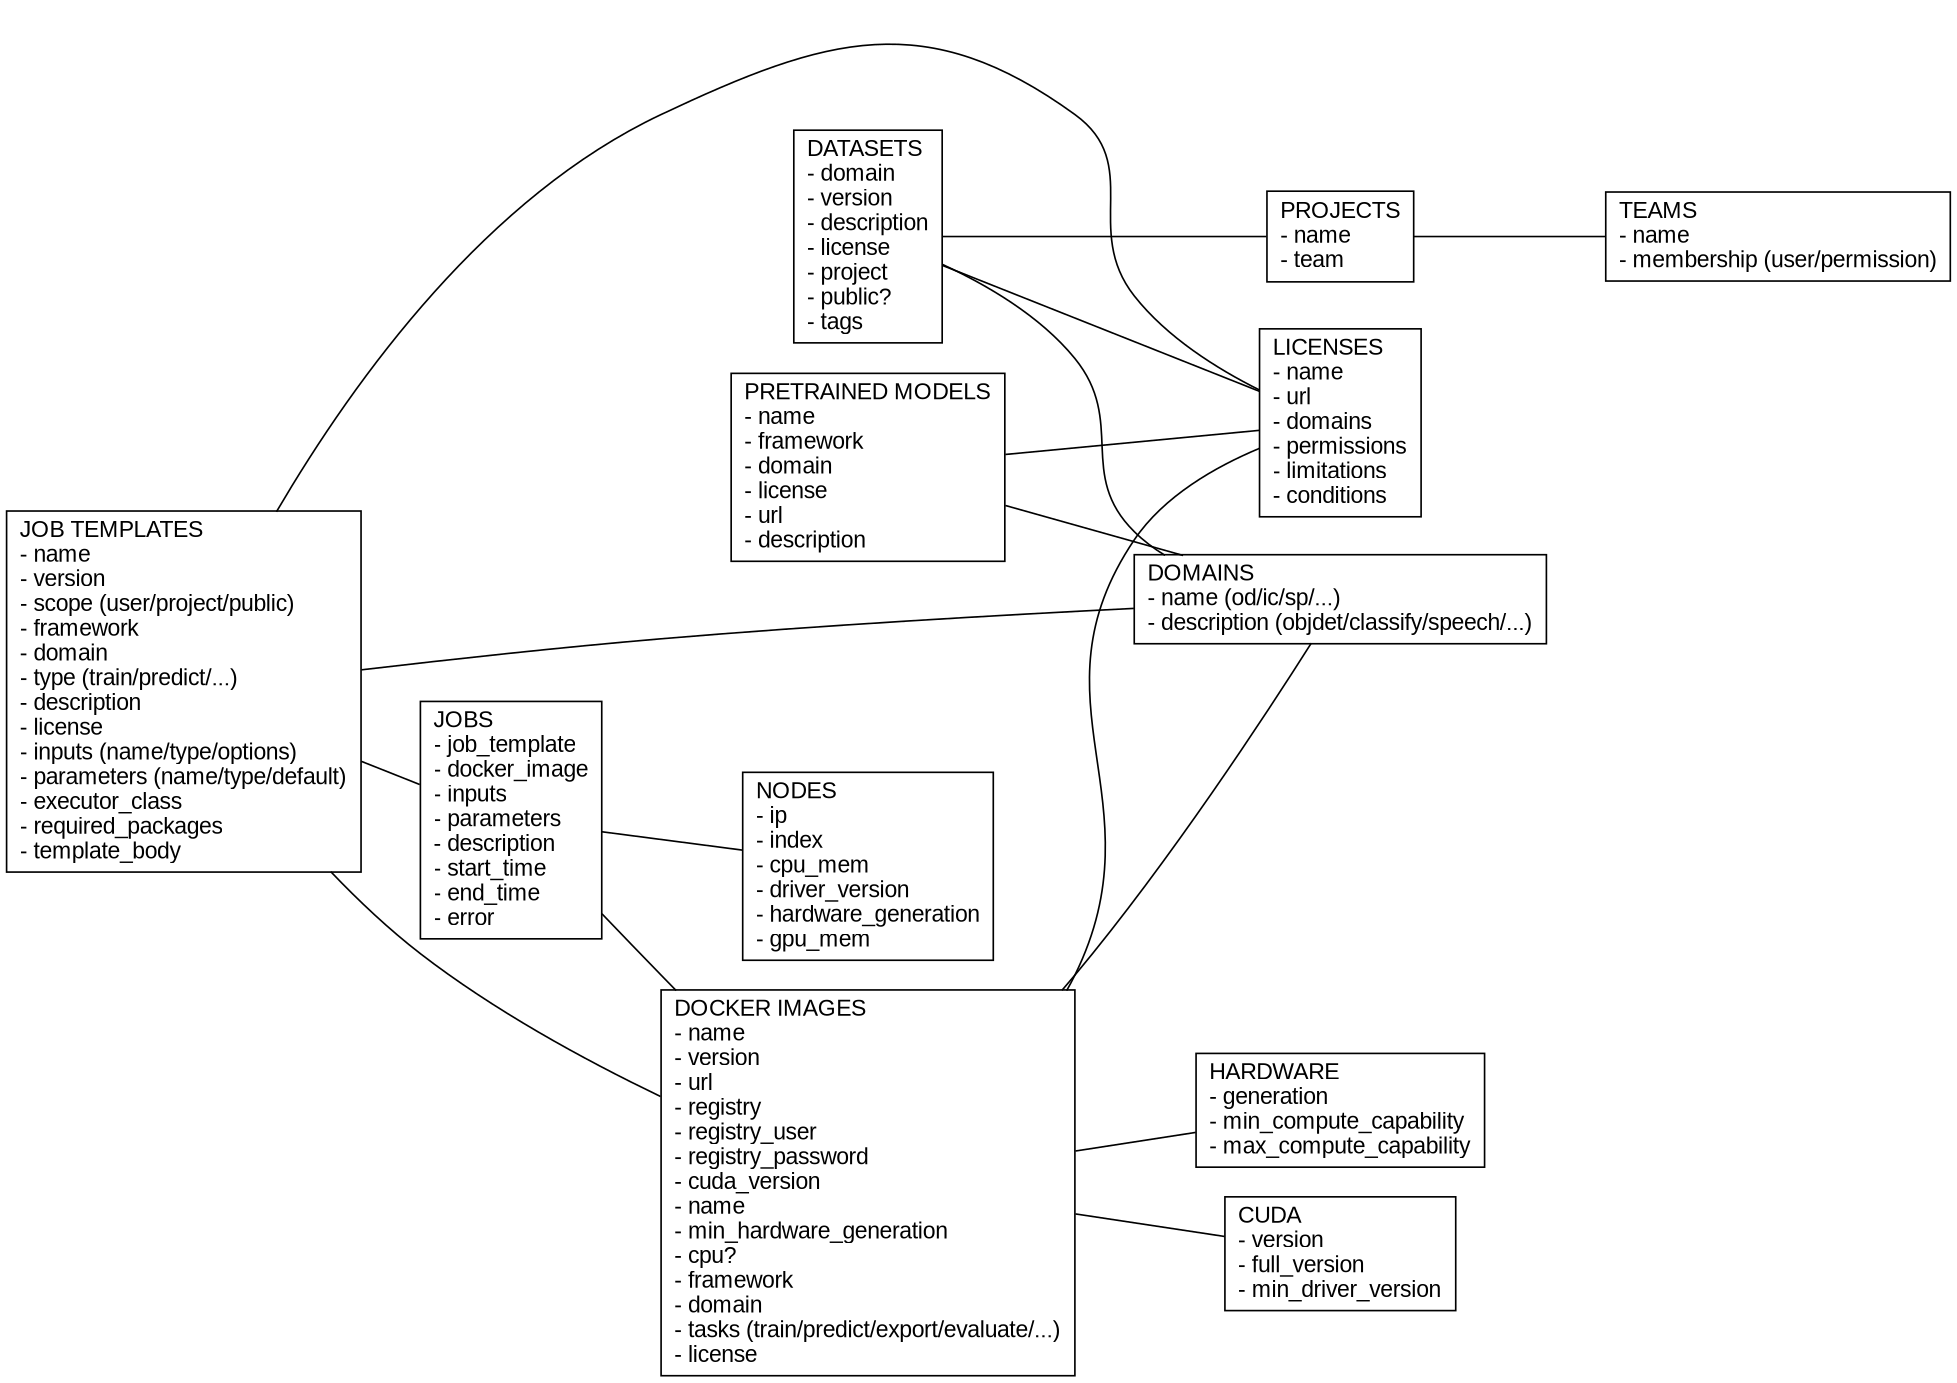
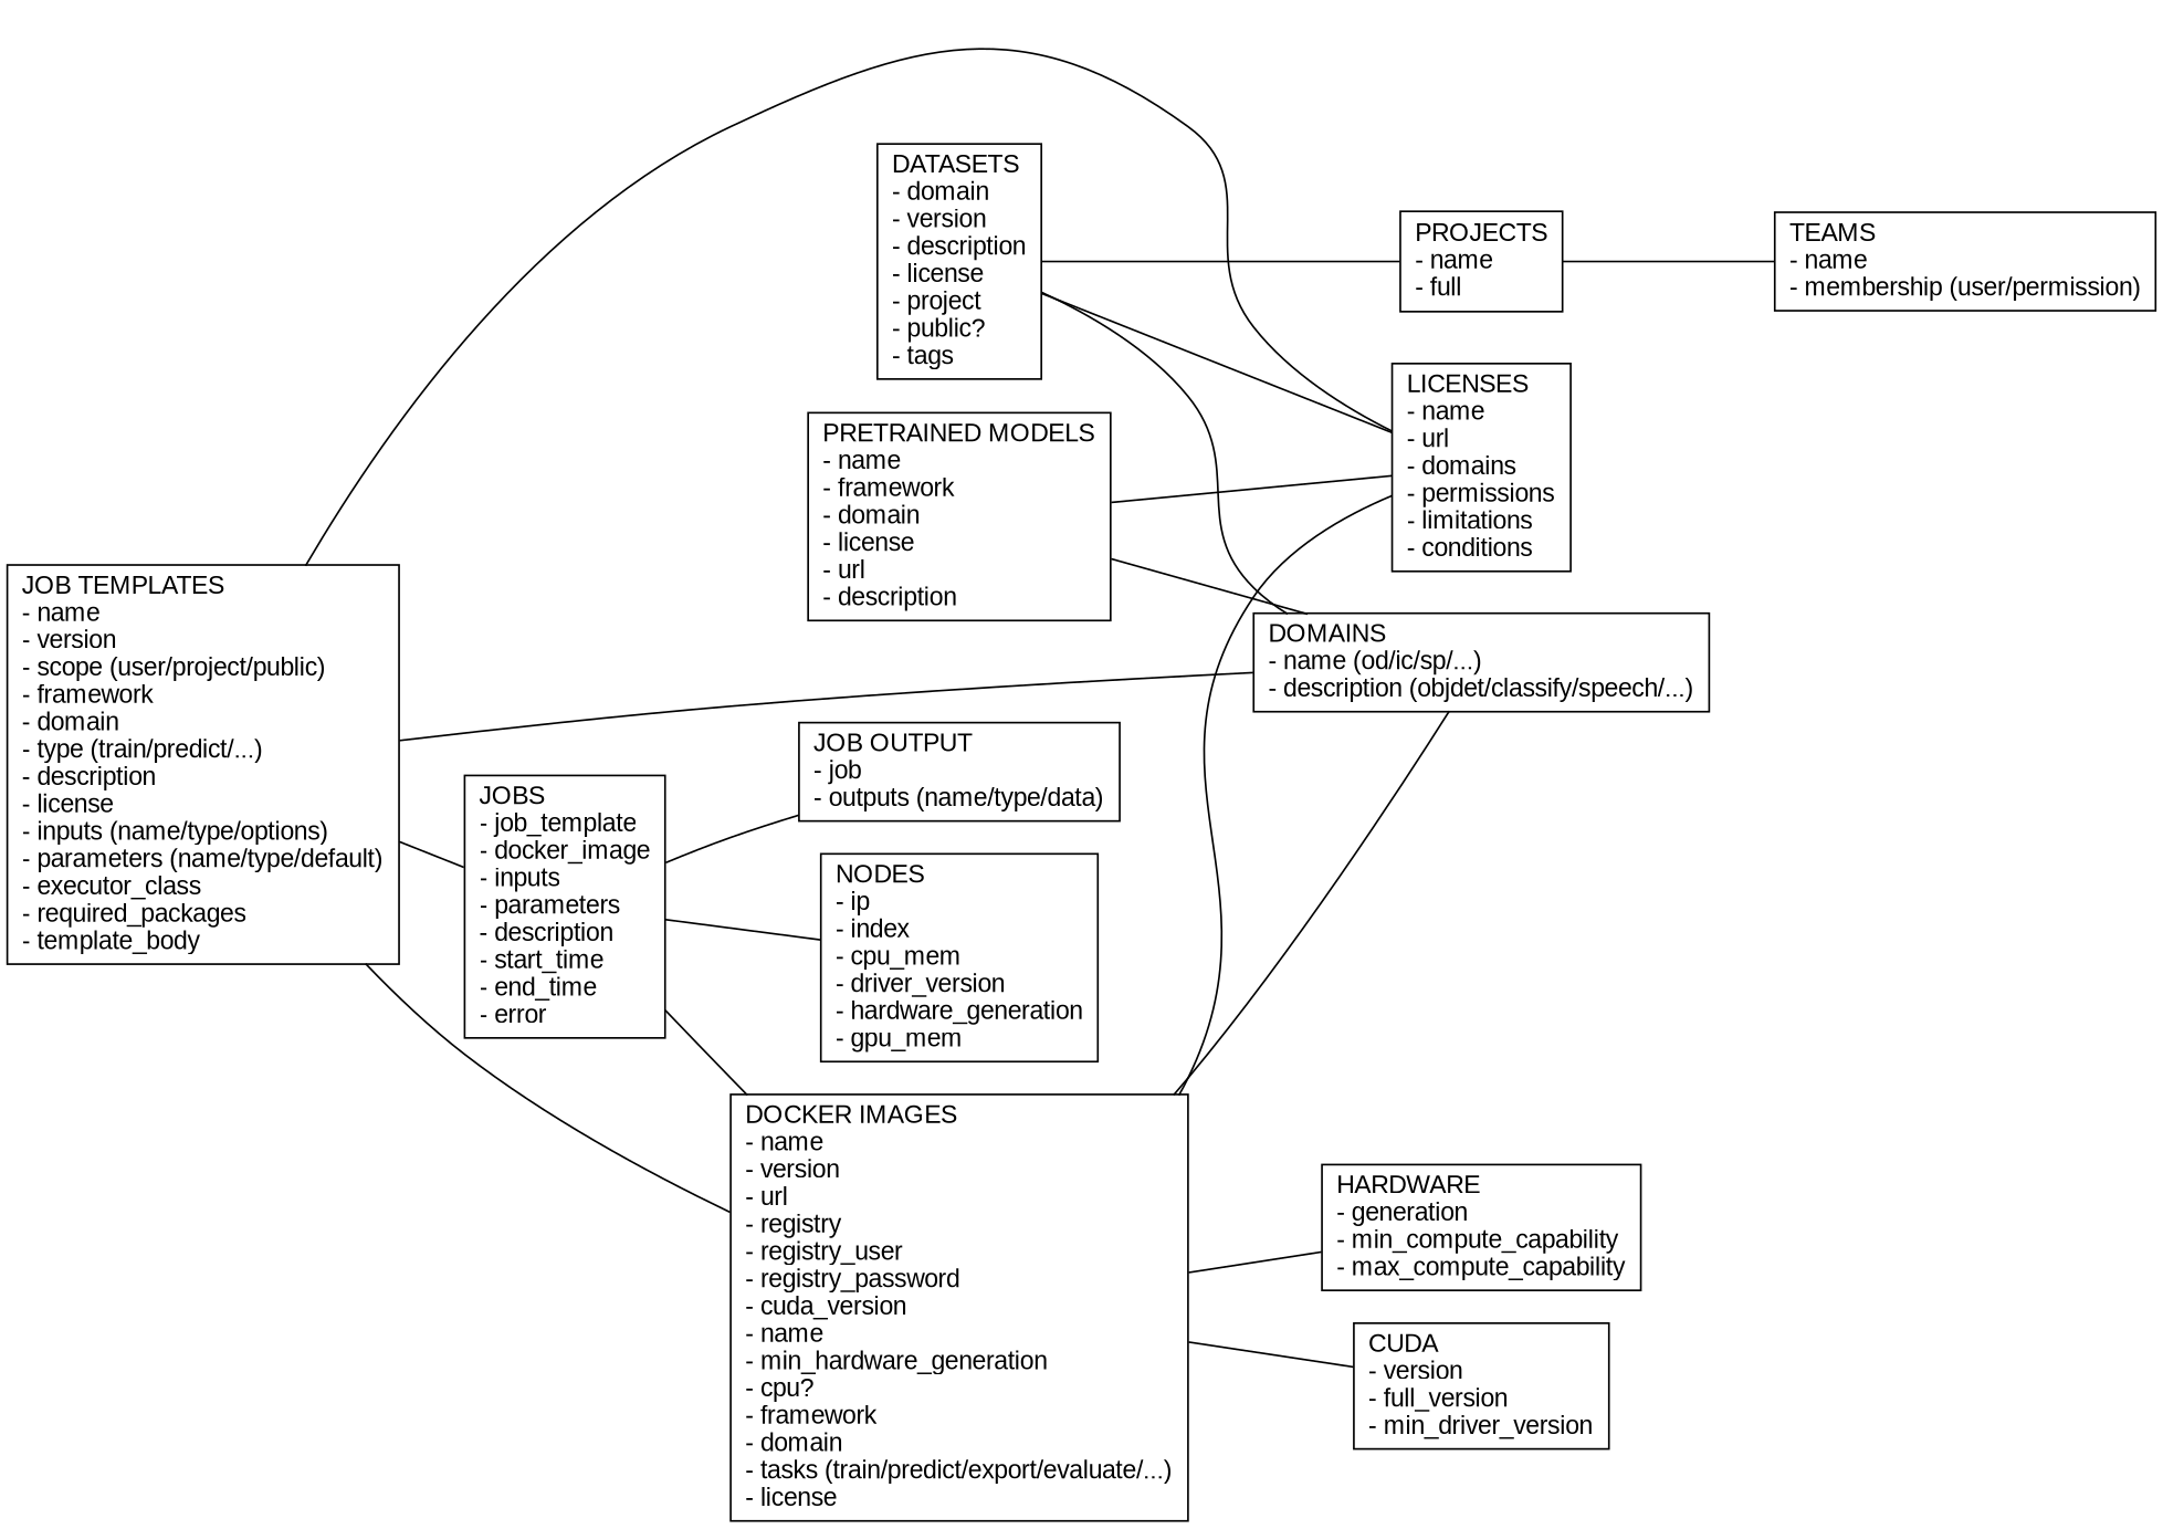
  graph {
    rankdir=LR
    node [fontname=Arial shape=record]
    n1 [label="TEAMS\l- name\l- membership (user/permission)\l"]
-   n2 [label="PROJECTS\l- name\l- team\l"]
+   n2 [label="PROJECTS\l- name\l- full\l"]
    n3 [label="LICENSES\l- name\l- url\l- domains\l- permissions\l- limitations\l- conditions\l"]
    n4 [label="DOMAINS\l- name (od/ic/sp/...)\l- description (objdet/classify/speech/...)\l"]
    n5 [label="CUDA\l- version\l- full_version\l- min_driver_version"]
    n6 [label="DOCKER IMAGES\l- name\l- version\l- url\l- registry\l- registry_user\l- registry_password\l- cuda_version\l- name\l- min_hardware_generation\l- cpu?\l- framework\l- domain\l- tasks (train/predict/export/evaluate/...)\l- license\l"]
    n7 [label="HARDWARE\l- generation\l- min_compute_capability\l- max_compute_capability\l"]
    n8 [label="NODES\l- ip\l- index\l- cpu_mem\l- driver_version\l- hardware_generation\l- gpu_mem\l"]
    n9 [label="DATASETS\l- domain\l- version\l- description\l- license\l- project\l- public?\l- tags\l"]
    n10 [label="PRETRAINED MODELS\l- name\l- framework\l- domain\l- license\l- url\l- description\l"]
    n11 [label="JOB TEMPLATES\l- name\l- version\l- scope (user/project/public)\l- framework\l- domain\l- type (train/predict/...)\l- description\l- license\l- inputs (name/type/options)\l- parameters (name/type/default)\l- executor_class\l- required_packages\l- template_body\l"]
    n12 [label="JOBS\l- job_template\l- docker_image\l- inputs\l- parameters\l- description\l- start_time\l- end_time\l- error\l"]
+   n13 [label="JOB OUTPUT\l- job\l- outputs (name/type/data)\l"]
    n2 -- n1
    n6 -- n3
    n6 -- n4
    n6 -- n5
    n6 -- n7
    n9 -- n2
    n9 -- n3
    n9 -- n4
    n10 -- n3
    n10 -- n4
    n11 -- n3
    n11 -- n4
    n11 -- n6
    n11 -- n12
    n12 -- n6
    n12 -- n8
+   n12 -- n13
  }
